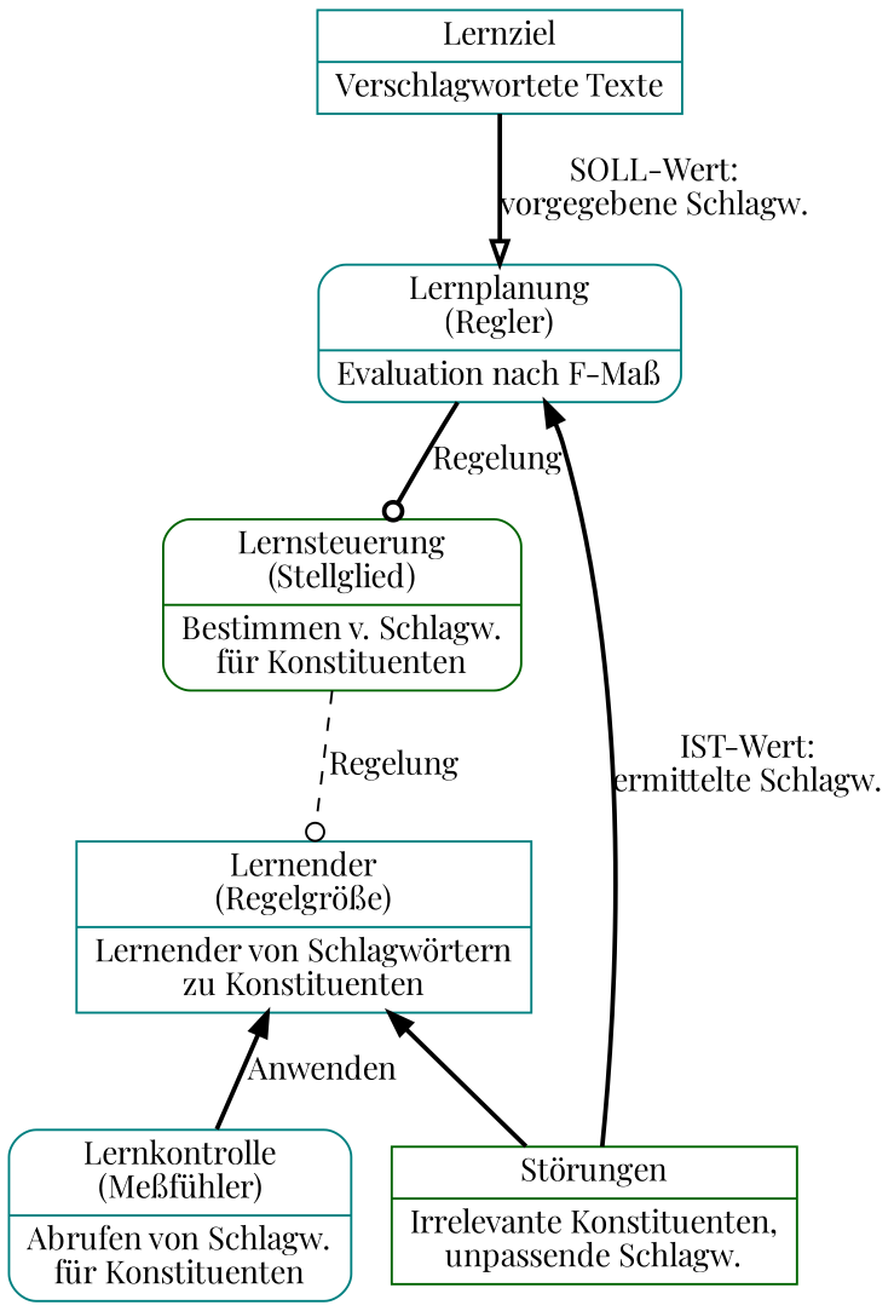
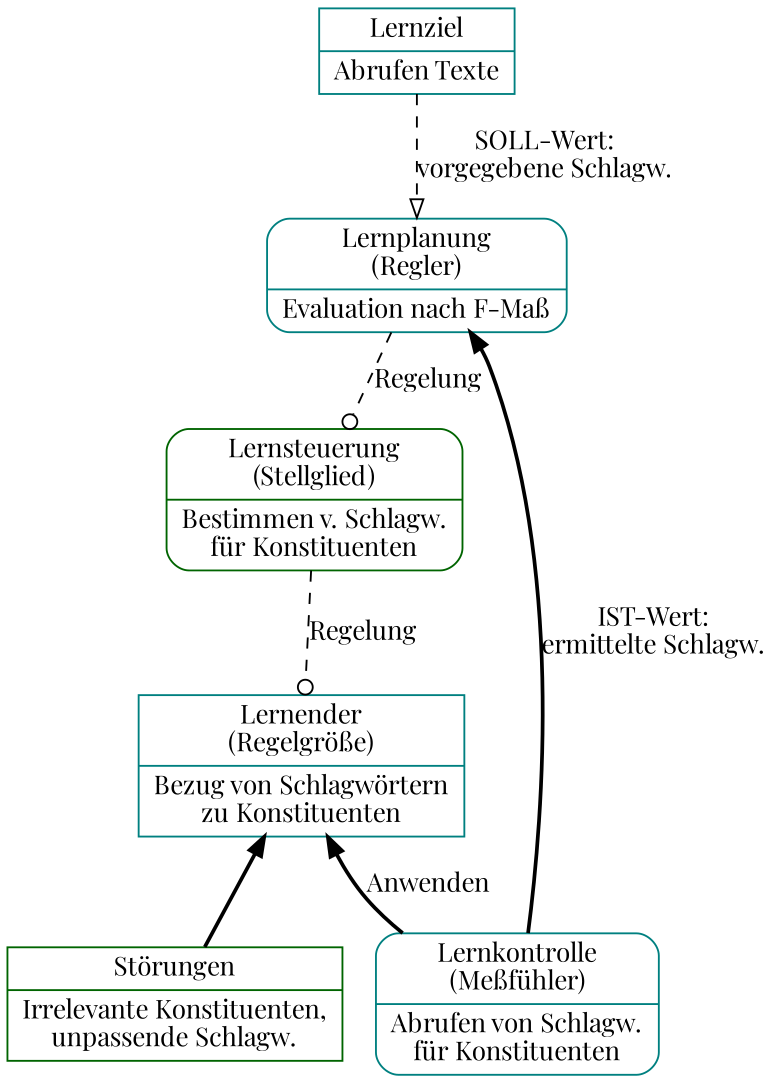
  digraph {
    fontname="Playfair Display"
    node [color=teal fontname="Playfair Display" shape=record]
    edge [fontname="Playfair Display" style=dashed]
-   n1 [label="{Lernziel|Verschlagwortete Texte}"]
+   n1 [label="{Lernziel|Abrufen Texte}"]
    n2 [label="{Lernplanung\n(Regler)|Evaluation nach F-Maß}" style=rounded]
    n3 [color=darkgreen label="{Lernsteuerung\n(Stellglied)|Bestimmen v. Schlagw.\nfür Konstituenten}" style=rounded]
    n4 [label="{Lernkontrolle\n(Meßfühler)|Abrufen von Schlagw.\nfür Konstituenten}" style=rounded]
-   n5 [label="{Lernender\n(Regelgröße)|Lernender von Schlagwörtern\nzu Konstituenten}"]
+   n5 [label="{Lernender\n(Regelgröße)|Bezug von Schlagwörtern\nzu Konstituenten}"]
    n6 [color=darkgreen label="{Störungen|Irrelevante Konstituenten,\nunpassende Schlagw.}"]
-   n1 -> n2 [arrowhead=onormal label="SOLL-Wert:\nvorgegebene Schlagw." style=bold]
-   n2 -> n3 [arrowhead=odot label=Regelung style=bold]
-   n2 -> n6 [dir=back label="IST-Wert:\nermittelte Schlagw." style=bold]
+   n1 -> n2 [arrowhead=onormal label="SOLL-Wert:\nvorgegebene Schlagw."]
+   n2 -> n3 [arrowhead=odot label=Regelung]
+   n2 -> n4 [dir=back label="IST-Wert:\nermittelte Schlagw." style=bold]
    n3 -> n5 [arrowhead=odot label=Regelung]
    n5 -> n4 [dir=back label=Anwenden style=bold]
    n5 -> n6 [dir=back style=bold]
  }
